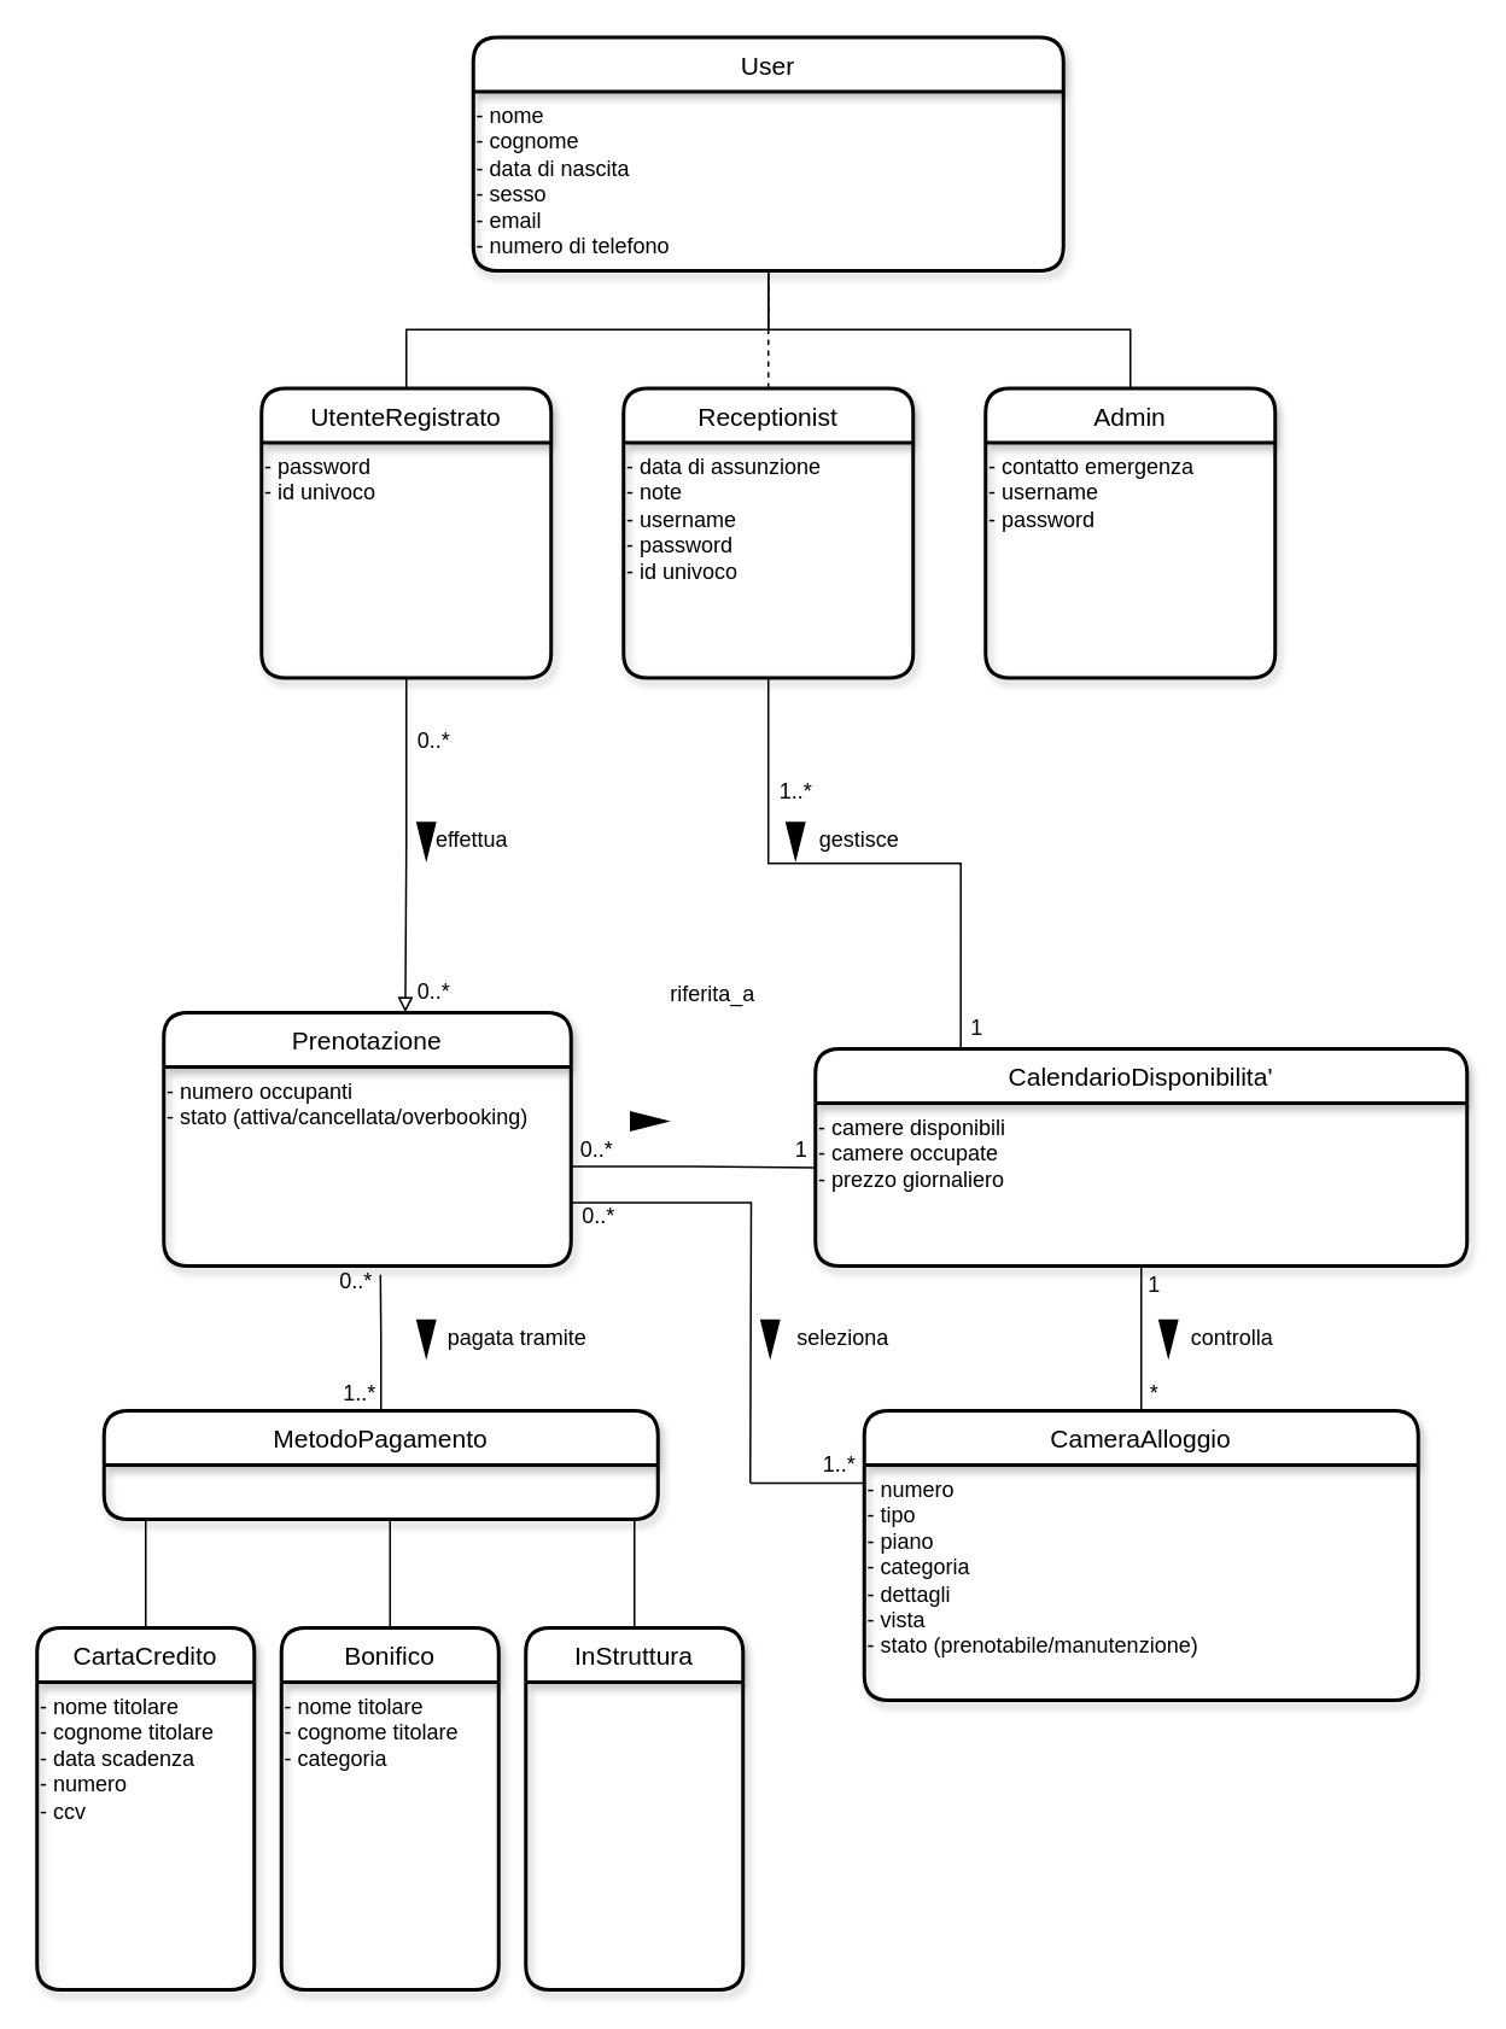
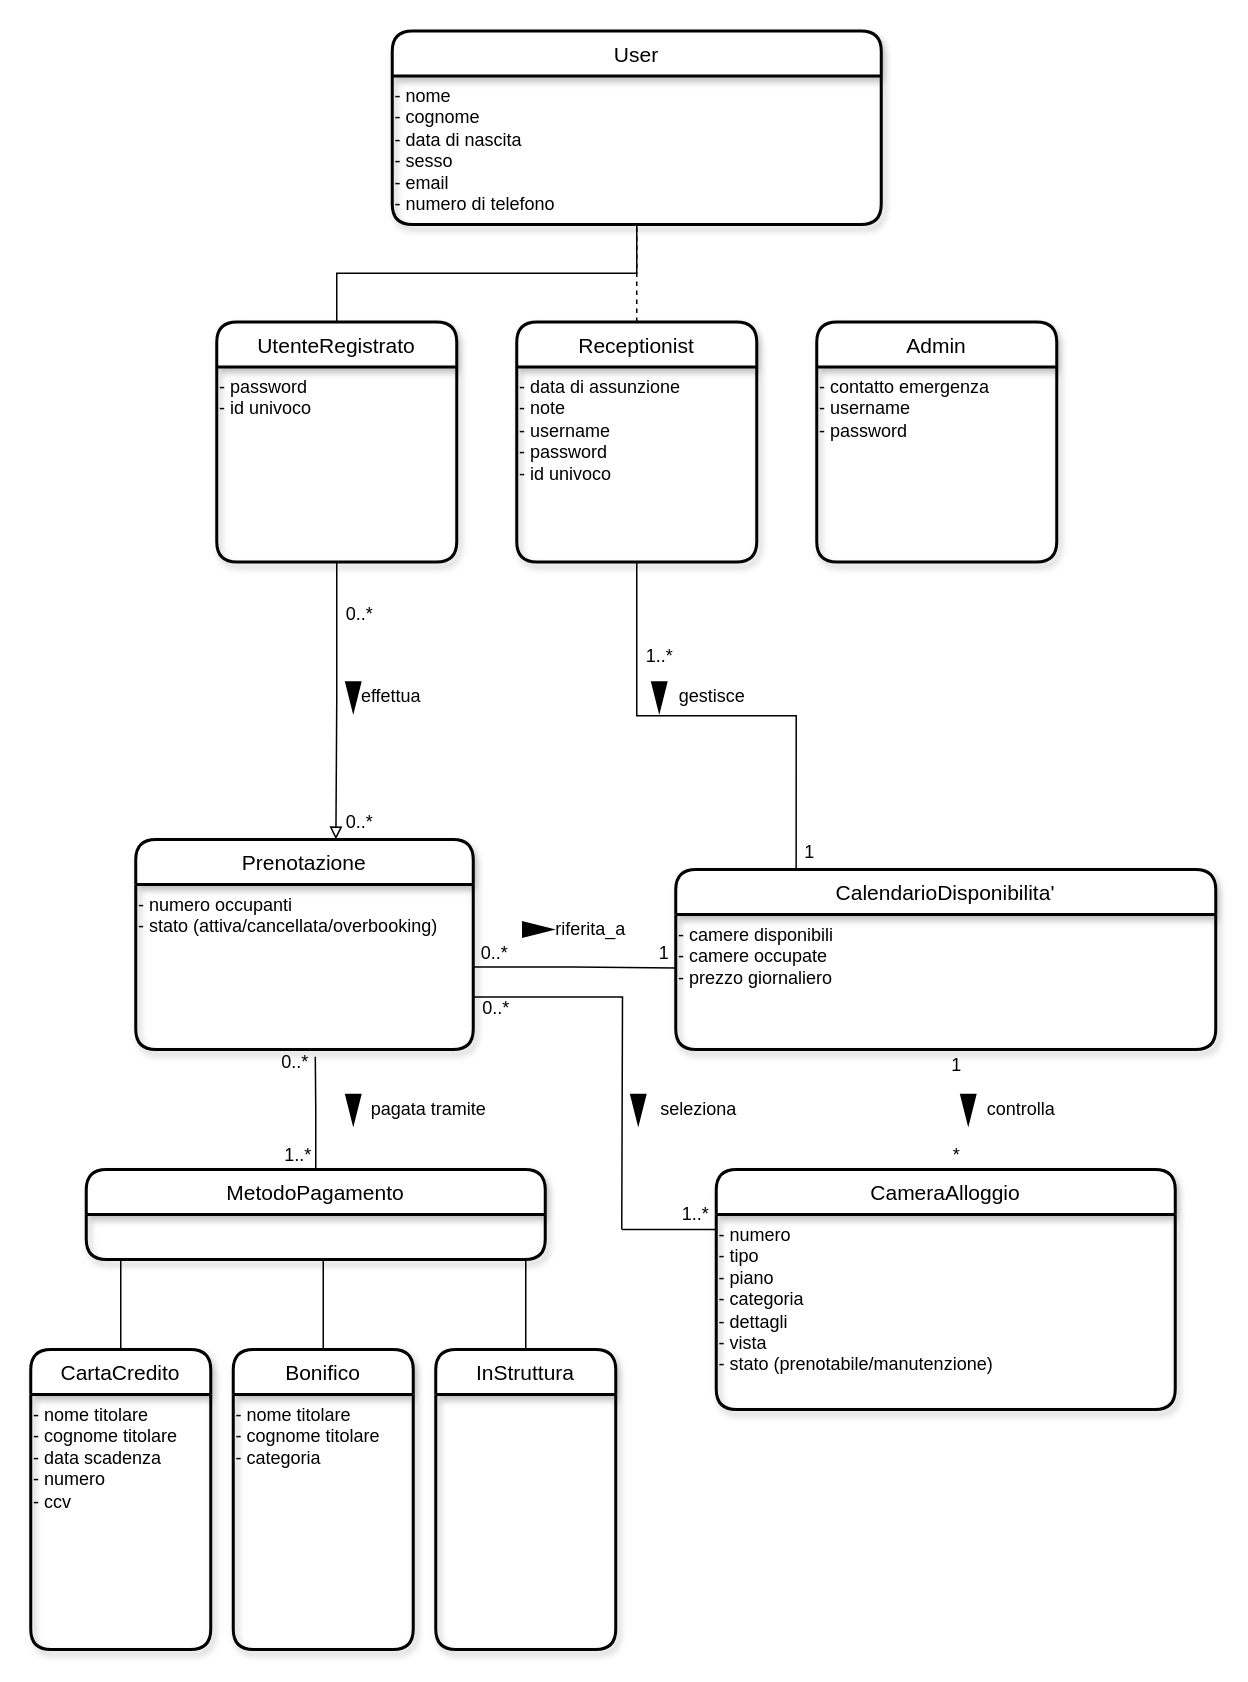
  <mxCell id="0" />
  <mxCell id="1" parent="0" />
  <mxCell id="2" value="User" style="swimlane;childLayout=stackLayout;horizontal=1;startSize=30;horizontalStack=0;rounded=1;fontSize=14;fontStyle=0;strokeWidth=2;resizeParent=0;resizeLast=1;shadow=1;dashed=0;align=center;gradientColor=none;" parent="1" vertex="1"><mxGeometry x="261" y="20" width="326" height="129" as="geometry"><mxRectangle x="334" y="40" width="70" height="30" as="alternateBounds" /></mxGeometry></mxCell>
  <mxCell id="3" value="&lt;span&gt;- nome&lt;/span&gt;&lt;br&gt;&lt;span&gt;- cognome&lt;/span&gt;&lt;br&gt;&lt;span&gt;- data di nascita&lt;/span&gt;&lt;br&gt;&lt;span&gt;- sesso&lt;/span&gt;&lt;br&gt;&lt;span&gt;- email&lt;/span&gt;&lt;br&gt;&lt;span&gt;- numero di telefono&lt;/span&gt;" style="text;html=1;align=left;verticalAlign=top;resizable=0;points=[];autosize=1;strokeColor=none;fillColor=none;" parent="2" vertex="1"><mxGeometry y="30" width="326" height="99" as="geometry" /></mxCell>
  <mxCell id="4" style="edgeStyle=orthogonalEdgeStyle;rounded=0;orthogonalLoop=1;jettySize=auto;html=1;exitX=0.5;exitY=0;exitDx=0;exitDy=0;entryX=0.5;entryY=1;entryDx=0;entryDy=0;endArrow=none;endFill=0;" parent="1" source="53" target="2" edge="1"><mxGeometry relative="1" as="geometry" /></mxCell>
  <mxCell id="5" style="edgeStyle=orthogonalEdgeStyle;rounded=0;orthogonalLoop=1;jettySize=auto;html=1;exitX=0.5;exitY=0;exitDx=0;exitDy=0;entryX=0.5;entryY=1;entryDx=0;entryDy=0;endArrow=none;endFill=0;dashed=1;" parent="1" source="6" target="2" edge="1"><mxGeometry relative="1" as="geometry" /></mxCell>
  <mxCell id="6" value="Receptionist" style="swimlane;childLayout=stackLayout;horizontal=1;startSize=30;horizontalStack=0;rounded=1;fontSize=14;fontStyle=0;strokeWidth=2;resizeParent=0;resizeLast=1;shadow=1;dashed=0;align=center;gradientColor=none;" parent="1" vertex="1"><mxGeometry x="344" y="214" width="160" height="160" as="geometry" /></mxCell>
  <mxCell id="7" value="- data di assunzione&lt;br&gt;- note&lt;br&gt;- username&lt;br&gt;- password&lt;br&gt;- id univoco" style="text;html=1;align=left;verticalAlign=top;resizable=0;points=[];autosize=1;strokeColor=none;fillColor=none;" parent="6" vertex="1"><mxGeometry y="30" width="160" height="130" as="geometry" /></mxCell>
- <mxCell id="8" style="edgeStyle=orthogonalEdgeStyle;rounded=0;orthogonalLoop=1;jettySize=auto;html=1;exitX=0.5;exitY=0;exitDx=0;exitDy=0;entryX=0.5;entryY=1;entryDx=0;entryDy=0;endArrow=none;endFill=0;" parent="1" source="9" target="2" edge="1"><mxGeometry relative="1" as="geometry" /></mxCell>
  <mxCell id="9" value="Admin" style="swimlane;childLayout=stackLayout;horizontal=1;startSize=30;horizontalStack=0;rounded=1;fontSize=14;fontStyle=0;strokeWidth=2;resizeParent=0;resizeLast=1;shadow=1;dashed=0;align=center;gradientColor=none;" parent="1" vertex="1"><mxGeometry x="544" y="214" width="160" height="160" as="geometry" /></mxCell>
  <mxCell id="10" value="- contatto emergenza&lt;br&gt;- username&lt;br&gt;- password" style="text;html=1;align=left;verticalAlign=top;resizable=0;points=[];autosize=1;strokeColor=none;fillColor=none;" parent="9" vertex="1"><mxGeometry y="30" width="160" height="130" as="geometry" /></mxCell>
  <mxCell id="11" style="edgeStyle=orthogonalEdgeStyle;rounded=0;orthogonalLoop=1;jettySize=auto;html=1;exitX=0;exitY=0.25;exitDx=0;exitDy=0;endArrow=none;endFill=0;" edge="1" parent="1" source="12"><mxGeometry relative="1" as="geometry"><mxPoint x="414.2" y="819" as="targetPoint" /></mxGeometry></mxCell>
  <mxCell id="12" value="CameraAlloggio" style="swimlane;childLayout=stackLayout;horizontal=1;startSize=30;horizontalStack=0;rounded=1;fontSize=14;fontStyle=0;strokeWidth=2;resizeParent=0;resizeLast=1;shadow=1;dashed=0;align=center;gradientColor=none;" parent="1" vertex="1"><mxGeometry x="477" y="779" width="306" height="160" as="geometry" /></mxCell>
  <mxCell id="13" value="- numero&lt;br&gt;- tipo&amp;nbsp;&lt;br&gt;- piano&lt;br&gt;- categoria&lt;br&gt;- dettagli&lt;br&gt;- vista&lt;br&gt;- stato (prenotabile/manutenzione)" style="text;html=1;align=left;verticalAlign=top;resizable=0;points=[];autosize=1;strokeColor=none;fillColor=none;" parent="12" vertex="1"><mxGeometry y="30" width="306" height="130" as="geometry" /></mxCell>
- <mxCell id="14" style="edgeStyle=orthogonalEdgeStyle;rounded=0;orthogonalLoop=1;jettySize=auto;html=1;entryX=0.5;entryY=0;entryDx=0;entryDy=0;endArrow=none;endFill=0;" parent="1" source="15" target="12" edge="1"><mxGeometry relative="1" as="geometry" /></mxCell>
  <mxCell id="15" value="CalendarioDisponibilita'" style="swimlane;childLayout=stackLayout;horizontal=1;startSize=30;horizontalStack=0;rounded=1;fontSize=14;fontStyle=0;strokeWidth=2;resizeParent=0;resizeLast=1;shadow=1;dashed=0;align=center;gradientColor=none;" parent="1" vertex="1"><mxGeometry x="450" y="579" width="360" height="120" as="geometry"><mxRectangle x="440" y="520" width="180" height="30" as="alternateBounds" /></mxGeometry></mxCell>
  <mxCell id="16" value="- camere disponibili&lt;br&gt;- camere occupate&lt;br&gt;- prezzo giornaliero" style="text;html=1;align=left;verticalAlign=top;resizable=0;points=[];autosize=1;strokeColor=none;fillColor=none;" parent="15" vertex="1"><mxGeometry y="30" width="360" height="90" as="geometry" /></mxCell>
  <mxCell id="17" style="edgeStyle=orthogonalEdgeStyle;rounded=0;orthogonalLoop=1;jettySize=auto;html=1;exitX=1;exitY=0.75;exitDx=0;exitDy=0;endArrow=none;endFill=0;" edge="1" parent="1" source="18"><mxGeometry relative="1" as="geometry"><mxPoint x="414" y="819" as="targetPoint" /></mxGeometry></mxCell>
  <mxCell id="18" value="Prenotazione" style="swimlane;childLayout=stackLayout;horizontal=1;startSize=30;horizontalStack=0;rounded=1;fontSize=14;fontStyle=0;strokeWidth=2;resizeParent=0;resizeLast=1;shadow=1;dashed=0;align=center;gradientColor=none;" parent="1" vertex="1"><mxGeometry x="90" y="559" width="225" height="140" as="geometry" /></mxCell>
  <mxCell id="19" value="- numero occupanti&lt;br&gt;- stato (attiva/cancellata/overbooking)" style="text;html=1;align=left;verticalAlign=top;resizable=0;points=[];autosize=1;strokeColor=none;fillColor=none;" parent="18" vertex="1"><mxGeometry y="30" width="225" height="110" as="geometry" /></mxCell>
  <mxCell id="20" value="" style="triangle;whiteSpace=wrap;html=1;direction=south;fillColor=#000000;" parent="1" vertex="1"><mxGeometry x="230" y="454" width="10" height="20" as="geometry" /></mxCell>
  <mxCell id="21" value="effettua" style="text;html=1;align=center;verticalAlign=middle;resizable=0;points=[];autosize=1;strokeColor=none;fillColor=none;" parent="1" vertex="1"><mxGeometry x="230" y="454" width="60" height="20" as="geometry" /></mxCell>
  <mxCell id="22" style="edgeStyle=orthogonalEdgeStyle;rounded=0;orthogonalLoop=1;jettySize=auto;html=1;exitX=0.5;exitY=0;exitDx=0;exitDy=0;entryX=0.532;entryY=1.044;entryDx=0;entryDy=0;entryPerimeter=0;endArrow=none;endFill=0;" parent="1" source="23" target="19" edge="1"><mxGeometry relative="1" as="geometry" /></mxCell>
  <mxCell id="23" value="MetodoPagamento" style="swimlane;childLayout=stackLayout;horizontal=1;startSize=30;horizontalStack=0;rounded=1;fontSize=14;fontStyle=0;strokeWidth=2;resizeParent=0;resizeLast=1;shadow=1;dashed=0;align=center;gradientColor=none;" parent="1" vertex="1"><mxGeometry x="57" y="779" width="306" height="60" as="geometry" /></mxCell>
  <mxCell id="24" style="edgeStyle=orthogonalEdgeStyle;rounded=0;orthogonalLoop=1;jettySize=auto;html=1;exitX=0.5;exitY=0;exitDx=0;exitDy=0;endArrow=none;endFill=0;" parent="1" source="25" edge="1"><mxGeometry relative="1" as="geometry"><mxPoint x="80" y="839" as="targetPoint" /></mxGeometry></mxCell>
  <mxCell id="25" value="CartaCredito" style="swimlane;childLayout=stackLayout;horizontal=1;startSize=30;horizontalStack=0;rounded=1;fontSize=14;fontStyle=0;strokeWidth=2;resizeParent=0;resizeLast=1;shadow=1;dashed=0;align=center;gradientColor=none;" parent="1" vertex="1"><mxGeometry x="20" y="899" width="120" height="200" as="geometry" /></mxCell>
  <mxCell id="26" value="- nome titolare&lt;br&gt;- cognome titolare&lt;br&gt;- data scadenza&lt;br&gt;- numero&lt;br&gt;&lt;div&gt;&lt;span&gt;- ccv&lt;/span&gt;&lt;/div&gt;" style="text;html=1;align=left;verticalAlign=top;resizable=0;points=[];autosize=1;strokeColor=none;fillColor=none;" parent="25" vertex="1"><mxGeometry y="30" width="120" height="170" as="geometry" /></mxCell>
  <mxCell id="27" style="edgeStyle=orthogonalEdgeStyle;rounded=0;orthogonalLoop=1;jettySize=auto;html=1;exitX=0.5;exitY=0;exitDx=0;exitDy=0;endArrow=none;endFill=0;" parent="1" source="28" edge="1"><mxGeometry relative="1" as="geometry"><mxPoint x="215" y="839" as="targetPoint" /></mxGeometry></mxCell>
  <mxCell id="28" value="Bonifico" style="swimlane;childLayout=stackLayout;horizontal=1;startSize=30;horizontalStack=0;rounded=1;fontSize=14;fontStyle=0;strokeWidth=2;resizeParent=0;resizeLast=1;shadow=1;dashed=0;align=center;gradientColor=none;" parent="1" vertex="1"><mxGeometry x="155" y="899" width="120" height="200" as="geometry" /></mxCell>
  <mxCell id="29" value="- nome titolare&lt;br&gt;- cognome titolare&lt;br&gt;- categoria" style="text;html=1;align=left;verticalAlign=top;resizable=0;points=[];autosize=1;strokeColor=none;fillColor=none;" parent="28" vertex="1"><mxGeometry y="30" width="120" height="170" as="geometry" /></mxCell>
  <mxCell id="30" style="edgeStyle=orthogonalEdgeStyle;rounded=0;orthogonalLoop=1;jettySize=auto;html=1;exitX=0.5;exitY=0;exitDx=0;exitDy=0;endArrow=none;endFill=0;" parent="1" source="31" edge="1"><mxGeometry relative="1" as="geometry"><mxPoint x="350" y="839" as="targetPoint" /></mxGeometry></mxCell>
  <mxCell id="31" value="InStruttura" style="swimlane;childLayout=stackLayout;horizontal=1;startSize=30;horizontalStack=0;rounded=1;fontSize=14;fontStyle=0;strokeWidth=2;resizeParent=0;resizeLast=1;shadow=1;dashed=0;align=center;gradientColor=none;" parent="1" vertex="1"><mxGeometry x="290" y="899" width="120" height="200" as="geometry" /></mxCell>
  <mxCell id="32" style="edgeStyle=orthogonalEdgeStyle;rounded=0;orthogonalLoop=1;jettySize=auto;html=1;entryX=0.223;entryY=0;entryDx=0;entryDy=0;entryPerimeter=0;endArrow=none;endFill=0;" parent="1" source="7" target="15" edge="1"><mxGeometry relative="1" as="geometry" /></mxCell>
  <mxCell id="33" value="" style="triangle;whiteSpace=wrap;html=1;direction=south;fillColor=#000000;" parent="1" vertex="1"><mxGeometry x="434" y="454" width="10" height="20" as="geometry" /></mxCell>
  <mxCell id="34" value="gestisce" style="text;html=1;align=center;verticalAlign=middle;resizable=0;points=[];autosize=1;strokeColor=none;fillColor=none;" parent="1" vertex="1"><mxGeometry x="444" y="454" width="60" height="20" as="geometry" /></mxCell>
  <mxCell id="35" value="" style="triangle;whiteSpace=wrap;html=1;direction=south;fillColor=#000000;" parent="1" vertex="1"><mxGeometry x="230" y="729" width="10" height="20" as="geometry" /></mxCell>
  <mxCell id="36" value="pagata tramite" style="text;html=1;align=center;verticalAlign=middle;resizable=0;points=[];autosize=1;strokeColor=none;fillColor=none;" parent="1" vertex="1"><mxGeometry x="240" y="729" width="90" height="20" as="geometry" /></mxCell>
  <mxCell id="37" value="" style="triangle;whiteSpace=wrap;html=1;direction=south;fillColor=#000000;rotation=-90;" parent="1" vertex="1"><mxGeometry x="353" y="609" width="10" height="20" as="geometry" /></mxCell>
- <mxCell id="38" value="riferita_a" style="text;html=1;align=center;verticalAlign=middle;resizable=0;points=[];autosize=1;strokeColor=none;fillColor=none;" parent="1" vertex="1"><mxGeometry x="363" y="539" width="60" height="20" as="geometry" /></mxCell>
+ <mxCell id="38" value="riferita_a" style="text;html=1;align=center;verticalAlign=middle;resizable=0;points=[];autosize=1;strokeColor=none;fillColor=none;" parent="1" vertex="1"><mxGeometry x="363" y="609" width="60" height="20" as="geometry" /></mxCell>
  <mxCell id="39" value="" style="triangle;whiteSpace=wrap;html=1;direction=south;fillColor=#000000;" parent="1" vertex="1"><mxGeometry x="640" y="729" width="10" height="20" as="geometry" /></mxCell>
  <mxCell id="40" value="controlla" style="text;html=1;align=center;verticalAlign=middle;resizable=0;points=[];autosize=1;strokeColor=none;fillColor=none;" parent="1" vertex="1"><mxGeometry x="650" y="729" width="60" height="20" as="geometry" /></mxCell>
  <mxCell id="41" style="edgeStyle=orthogonalEdgeStyle;rounded=0;orthogonalLoop=1;jettySize=auto;html=1;entryX=0.001;entryY=0.396;entryDx=0;entryDy=0;entryPerimeter=0;endArrow=none;endFill=0;" parent="1" source="19" target="16" edge="1"><mxGeometry relative="1" as="geometry" /></mxCell>
  <mxCell id="42" value="0..*" style="text;html=1;align=center;verticalAlign=middle;resizable=0;points=[];autosize=1;strokeColor=none;fillColor=none;" parent="1" vertex="1"><mxGeometry x="225" y="400" width="28" height="18" as="geometry" /></mxCell>
  <mxCell id="43" value="0..*" style="text;html=1;align=center;verticalAlign=middle;resizable=0;points=[];autosize=1;strokeColor=none;fillColor=none;" parent="1" vertex="1"><mxGeometry x="225" y="539" width="28" height="18" as="geometry" /></mxCell>
  <mxCell id="44" value="1..*" style="text;html=1;align=center;verticalAlign=middle;resizable=0;points=[];autosize=1;strokeColor=none;fillColor=none;" parent="1" vertex="1"><mxGeometry x="425" y="428" width="28" height="18" as="geometry" /></mxCell>
  <mxCell id="45" value="1" style="text;html=1;align=center;verticalAlign=middle;resizable=0;points=[];autosize=1;strokeColor=none;fillColor=none;" parent="1" vertex="1"><mxGeometry x="531" y="559" width="16" height="18" as="geometry" /></mxCell>
  <mxCell id="46" value="0..*" style="text;html=1;align=center;verticalAlign=middle;resizable=0;points=[];autosize=1;strokeColor=none;fillColor=none;" parent="1" vertex="1"><mxGeometry x="182" y="699" width="28" height="18" as="geometry" /></mxCell>
  <mxCell id="47" value="1..*" style="text;html=1;align=center;verticalAlign=middle;resizable=0;points=[];autosize=1;strokeColor=none;fillColor=none;" parent="1" vertex="1"><mxGeometry x="184" y="761" width="28" height="18" as="geometry" /></mxCell>
  <mxCell id="48" value="0..*" style="text;html=1;align=center;verticalAlign=middle;resizable=0;points=[];autosize=1;strokeColor=none;fillColor=none;" parent="1" vertex="1"><mxGeometry x="315" y="626" width="28" height="18" as="geometry" /></mxCell>
  <mxCell id="49" value="1" style="text;html=1;align=center;verticalAlign=middle;resizable=0;points=[];autosize=1;strokeColor=none;fillColor=none;" parent="1" vertex="1"><mxGeometry x="434" y="626" width="16" height="18" as="geometry" /></mxCell>
  <mxCell id="50" value="1" style="text;html=1;align=center;verticalAlign=middle;resizable=0;points=[];autosize=1;strokeColor=none;fillColor=none;" parent="1" vertex="1"><mxGeometry x="629" y="701" width="16" height="18" as="geometry" /></mxCell>
  <mxCell id="51" value="*" style="text;html=1;align=center;verticalAlign=middle;resizable=0;points=[];autosize=1;strokeColor=none;fillColor=none;" parent="1" vertex="1"><mxGeometry x="629.5" y="761" width="15" height="18" as="geometry" /></mxCell>
  <mxCell id="52" style="edgeStyle=orthogonalEdgeStyle;rounded=0;orthogonalLoop=1;jettySize=auto;html=1;entryX=0.593;entryY=-0.001;entryDx=0;entryDy=0;entryPerimeter=0;endArrow=block;endFill=0;" parent="1" source="54" target="18" edge="1"><mxGeometry relative="1" as="geometry" /></mxCell>
  <mxCell id="53" value="UtenteRegistrato" style="swimlane;childLayout=stackLayout;horizontal=1;startSize=30;horizontalStack=0;rounded=1;fontSize=14;fontStyle=0;strokeWidth=2;resizeParent=0;resizeLast=1;shadow=1;dashed=0;align=center;gradientColor=none;" parent="1" vertex="1"><mxGeometry x="144" y="214" width="160" height="160" as="geometry"><mxRectangle x="240" y="160" width="180" height="30" as="alternateBounds" /></mxGeometry></mxCell>
  <mxCell id="54" value="- password&lt;br&gt;- id univoco&lt;br&gt;&lt;div&gt;&lt;br&gt;&lt;/div&gt;" style="text;html=1;align=left;verticalAlign=top;resizable=0;points=[];autosize=1;strokeColor=none;fillColor=none;" parent="53" vertex="1"><mxGeometry y="30" width="160" height="130" as="geometry" /></mxCell>
  <mxCell id="55" value="" style="triangle;whiteSpace=wrap;html=1;direction=south;fillColor=#000000;" vertex="1" parent="1"><mxGeometry x="420" y="729" width="10" height="20" as="geometry" /></mxCell>
  <mxCell id="56" value="seleziona" style="text;html=1;align=center;verticalAlign=middle;resizable=0;points=[];autosize=1;strokeColor=none;fillColor=none;" vertex="1" parent="1"><mxGeometry x="434" y="730" width="61" height="18" as="geometry" /></mxCell>
  <mxCell id="57" value="0..*" style="text;html=1;align=center;verticalAlign=middle;resizable=0;points=[];autosize=1;strokeColor=none;fillColor=none;" vertex="1" parent="1"><mxGeometry x="316" y="663" width="28" height="18" as="geometry" /></mxCell>
  <mxCell id="58" value="1..*" style="text;html=1;align=center;verticalAlign=middle;resizable=0;points=[];autosize=1;strokeColor=none;fillColor=none;" vertex="1" parent="1"><mxGeometry x="449" y="800" width="28" height="18" as="geometry" /></mxCell>
